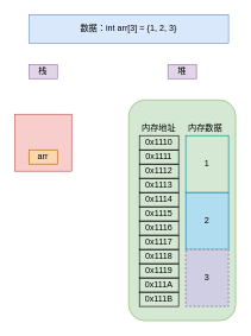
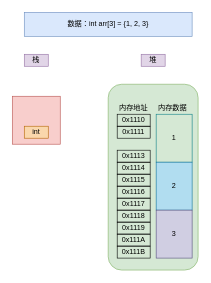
  <mxCell id="0" />
  <mxCell id="1" parent="0" />
  <mxCell id="2" value="" style="rounded=0;whiteSpace=wrap;html=1;fillColor=#f8cecc;strokeColor=#b85450;" vertex="1" parent="1"><mxGeometry x="20" y="160" width="80" height="80" as="geometry" /></mxCell>
- <mxCell id="3" value="arr" style="text;html=1;strokeColor=#b46504;fillColor=#fad7ac;align=center;verticalAlign=middle;whiteSpace=wrap;rounded=0;" vertex="1" parent="1"><mxGeometry x="40" y="210" width="40" height="20" as="geometry" /></mxCell>
+ <mxCell id="3" value="int" style="text;html=1;strokeColor=#b46504;fillColor=#fad7ac;align=center;verticalAlign=middle;whiteSpace=wrap;rounded=0;" vertex="1" parent="1"><mxGeometry x="40" y="210" width="40" height="20" as="geometry" /></mxCell>
  <mxCell id="4" value="栈" style="text;html=1;strokeColor=#9673a6;fillColor=#e1d5e7;align=center;verticalAlign=middle;whiteSpace=wrap;rounded=0;" vertex="1" parent="1"><mxGeometry x="40" y="90" width="40" height="20" as="geometry" /></mxCell>
  <mxCell id="5" value="堆" style="text;html=1;strokeColor=#9673a6;fillColor=#e1d5e7;align=center;verticalAlign=middle;whiteSpace=wrap;rounded=0;" vertex="1" parent="1"><mxGeometry x="235" y="90" width="40" height="20" as="geometry" /></mxCell>
  <mxCell id="6" value="" style="rounded=1;whiteSpace=wrap;html=1;fillColor=#d5e8d4;strokeColor=#82b366;" vertex="1" parent="1"><mxGeometry x="180" y="140" width="150" height="310" as="geometry" /></mxCell>
  <mxCell id="7" value="内存地址" style="text;html=1;strokeColor=none;fillColor=none;align=center;verticalAlign=middle;whiteSpace=wrap;rounded=0;" vertex="1" parent="1"><mxGeometry x="195" y="170" width="55" height="20" as="geometry" /></mxCell>
  <mxCell id="8" value="内存数据" style="text;html=1;strokeColor=none;fillColor=none;align=center;verticalAlign=middle;whiteSpace=wrap;rounded=0;" vertex="1" parent="1"><mxGeometry x="260" y="170" width="55" height="20" as="geometry" /></mxCell>
  <mxCell id="9" value="0x1110" style="text;html=1;strokeColor=#000000;fillColor=none;align=center;verticalAlign=middle;whiteSpace=wrap;rounded=0;" vertex="1" parent="1"><mxGeometry x="195" y="190" width="55" height="20" as="geometry" /></mxCell>
  <mxCell id="10" value="0x1111" style="text;html=1;strokeColor=#000000;fillColor=none;align=center;verticalAlign=middle;whiteSpace=wrap;rounded=0;" vertex="1" parent="1"><mxGeometry x="195" y="210" width="55" height="20" as="geometry" /></mxCell>
- <mxCell id="11" value="0x1112" style="text;html=1;strokeColor=#000000;fillColor=none;align=center;verticalAlign=middle;whiteSpace=wrap;rounded=0;" vertex="1" parent="1"><mxGeometry x="195" y="230" width="55" height="20" as="geometry" /></mxCell>
  <mxCell id="12" value="0x1113" style="text;html=1;strokeColor=#000000;fillColor=none;align=center;verticalAlign=middle;whiteSpace=wrap;rounded=0;" vertex="1" parent="1"><mxGeometry x="195" y="250" width="55" height="20" as="geometry" /></mxCell>
  <mxCell id="13" value="1" style="rounded=0;whiteSpace=wrap;html=1;fillColor=#d5e8d4;strokeColor=#0e8088;" vertex="1" parent="1"><mxGeometry x="260" y="190" width="60" height="80" as="geometry" /></mxCell>
  <mxCell id="14" value="0x1114" style="text;html=1;strokeColor=#000000;fillColor=none;align=center;verticalAlign=middle;whiteSpace=wrap;rounded=0;" vertex="1" parent="1"><mxGeometry x="195" y="270" width="55" height="20" as="geometry" /></mxCell>
  <mxCell id="15" value="0x1115" style="text;html=1;strokeColor=#000000;fillColor=none;align=center;verticalAlign=middle;whiteSpace=wrap;rounded=0;" vertex="1" parent="1"><mxGeometry x="195" y="290" width="55" height="20" as="geometry" /></mxCell>
  <mxCell id="16" value="0x1116" style="text;html=1;strokeColor=#000000;fillColor=none;align=center;verticalAlign=middle;whiteSpace=wrap;rounded=0;" vertex="1" parent="1"><mxGeometry x="195" y="310" width="55" height="20" as="geometry" /></mxCell>
  <mxCell id="17" value="0x1117" style="text;html=1;strokeColor=#000000;fillColor=none;align=center;verticalAlign=middle;whiteSpace=wrap;rounded=0;" vertex="1" parent="1"><mxGeometry x="195" y="330" width="55" height="20" as="geometry" /></mxCell>
  <mxCell id="18" value="0x1118" style="text;html=1;strokeColor=#000000;fillColor=none;align=center;verticalAlign=middle;whiteSpace=wrap;rounded=0;" vertex="1" parent="1"><mxGeometry x="195" y="350" width="55" height="20" as="geometry" /></mxCell>
  <mxCell id="19" value="0x1119" style="text;html=1;strokeColor=#000000;fillColor=none;align=center;verticalAlign=middle;whiteSpace=wrap;rounded=0;" vertex="1" parent="1"><mxGeometry x="195" y="370" width="55" height="20" as="geometry" /></mxCell>
  <mxCell id="20" value="0x111A" style="text;html=1;strokeColor=#000000;fillColor=none;align=center;verticalAlign=middle;whiteSpace=wrap;rounded=0;" vertex="1" parent="1"><mxGeometry x="195" y="390" width="55" height="20" as="geometry" /></mxCell>
  <mxCell id="21" value="0x111B" style="text;html=1;strokeColor=#000000;fillColor=none;align=center;verticalAlign=middle;whiteSpace=wrap;rounded=0;" vertex="1" parent="1"><mxGeometry x="195" y="410" width="55" height="20" as="geometry" /></mxCell>
  <mxCell id="22" value="2" style="rounded=0;whiteSpace=wrap;html=1;fillColor=#b1ddf0;strokeColor=#10739e;" vertex="1" parent="1"><mxGeometry x="260" y="270" width="60" height="80" as="geometry" /></mxCell>
- <mxCell id="23" value="3" style="rounded=0;whiteSpace=wrap;html=1;fillColor=#d0cee2;strokeColor=#56517e;dashed=1;" vertex="1" parent="1"><mxGeometry x="260" y="350" width="60" height="80" as="geometry" /></mxCell>
+ <mxCell id="23" value="3" style="rounded=0;whiteSpace=wrap;html=1;fillColor=#d0cee2;strokeColor=#56517e;" vertex="1" parent="1"><mxGeometry x="260" y="350" width="60" height="80" as="geometry" /></mxCell>
  <mxCell id="24" value="数据：int arr[3] = {1, 2, 3}" style="text;html=1;strokeColor=#6c8ebf;fillColor=#dae8fc;align=center;verticalAlign=middle;whiteSpace=wrap;rounded=0;" vertex="1" parent="1"><mxGeometry x="40" y="20" width="280" height="40" as="geometry" /></mxCell>
